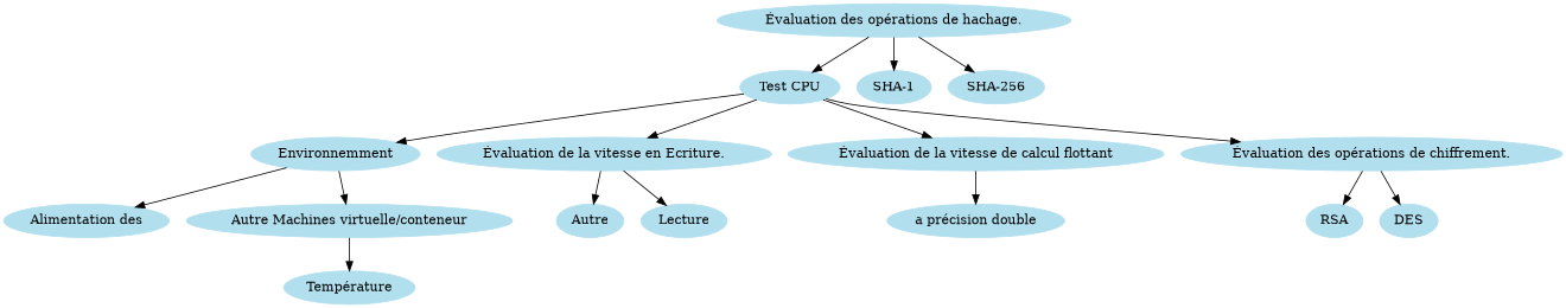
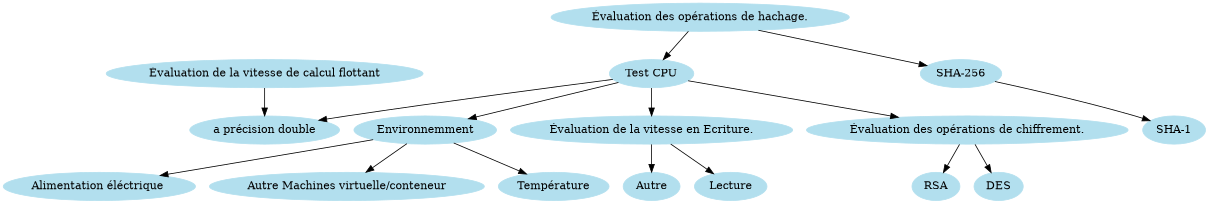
  digraph {
    node [color=lightblue2 style=filled]
    "Test CPU"
    Environnemment
    n3 [label="Évaluation de la vitesse en Ecriture."]
    "Évaluation de la vitesse de calcul flottant"
    "Évaluation des opérations de chiffrement."
-   "Alimentation éléctrique " [label="Alimentation des"]
+   "Alimentation éléctrique "
    "Autre Machines virtuelle/conteneur"
    "Température"
    n9 [label=Autre]
    Lecture
    "a précision double"
    RSA
    DES
    "Évaluation des opérations de hachage."
    "SHA-1"
    "SHA-256"
    "Test CPU" -> Environnemment
    "Test CPU" -> n3
-   "Test CPU" -> "Évaluation de la vitesse de calcul flottant"
+   "Test CPU" -> "a précision double"
    "Test CPU" -> "Évaluation des opérations de chiffrement."
    Environnemment -> "Alimentation éléctrique "
    Environnemment -> "Autre Machines virtuelle/conteneur"
-   "Autre Machines virtuelle/conteneur" -> "Température"
+   Environnemment -> "Température"
    n3 -> n9
    n3 -> Lecture
    "Évaluation de la vitesse de calcul flottant" -> "a précision double"
    "Évaluation des opérations de chiffrement." -> RSA
    "Évaluation des opérations de chiffrement." -> DES
    "Évaluation des opérations de hachage." -> "Test CPU"
-   "Évaluation des opérations de hachage." -> "SHA-1"
+   "SHA-256" -> "SHA-1"
    "Évaluation des opérations de hachage." -> "SHA-256"
  }
